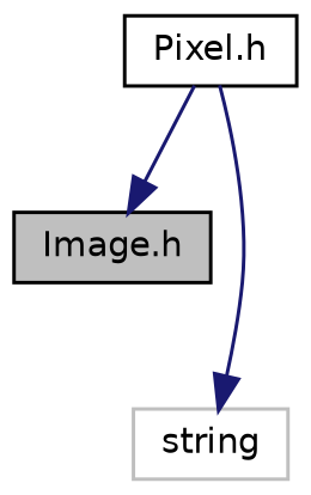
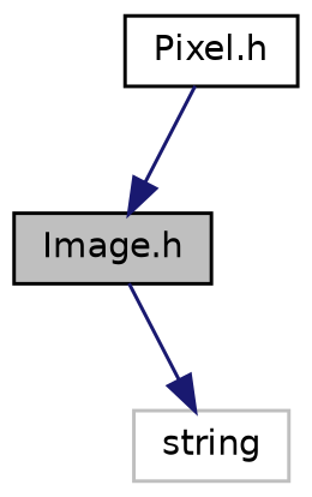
  digraph {
    node [color=black fillcolor=white fontname=Helvetica fontsize=10 shape=record style=filled]
    edge [color=midnightblue fontname=Helvetica fontsize=10 labelfontname=Helvetica labelfontsize=10 style=solid]
    n1 [fillcolor=grey75 fontcolor=black height=0.2 label="Image.h" width=0.4]
    n2 [color=grey75 height=0.2 label=string width=0.4]
    n3 [height=0.2 label="Pixel.h" width=0.4]
-   n3 -> n2
+   n1 -> n2
    n3 -> n1
  }
